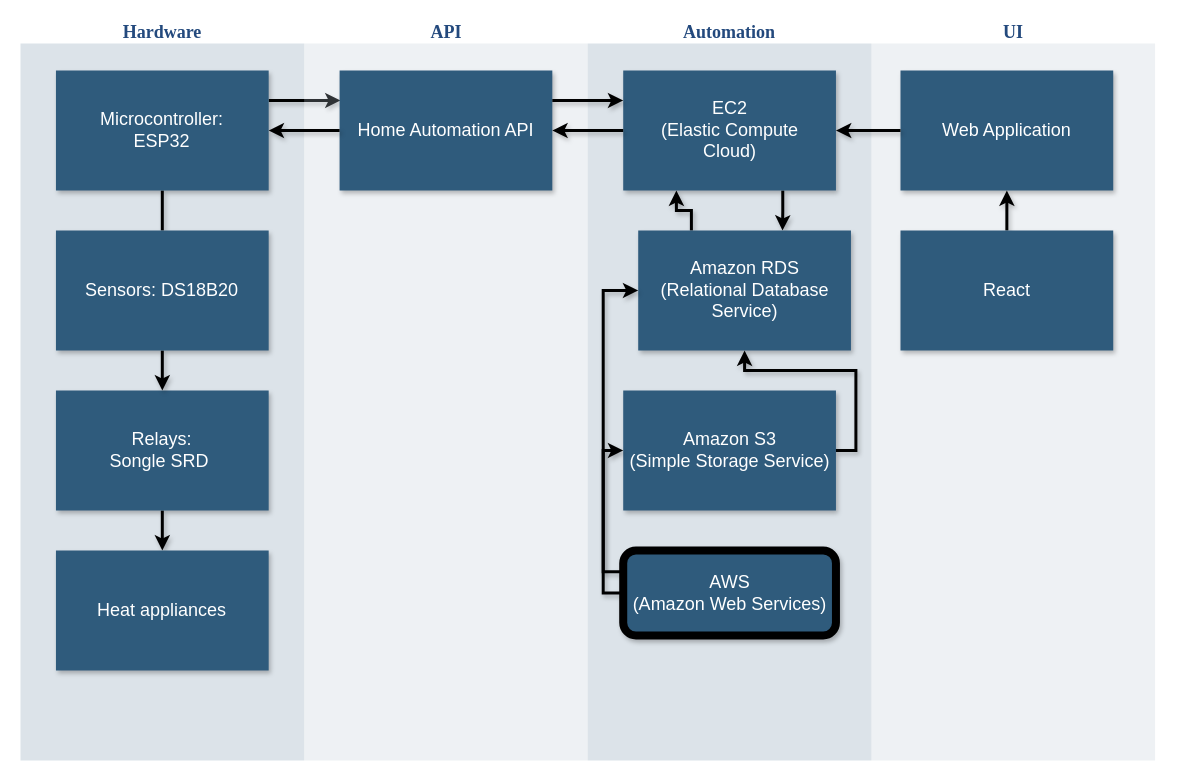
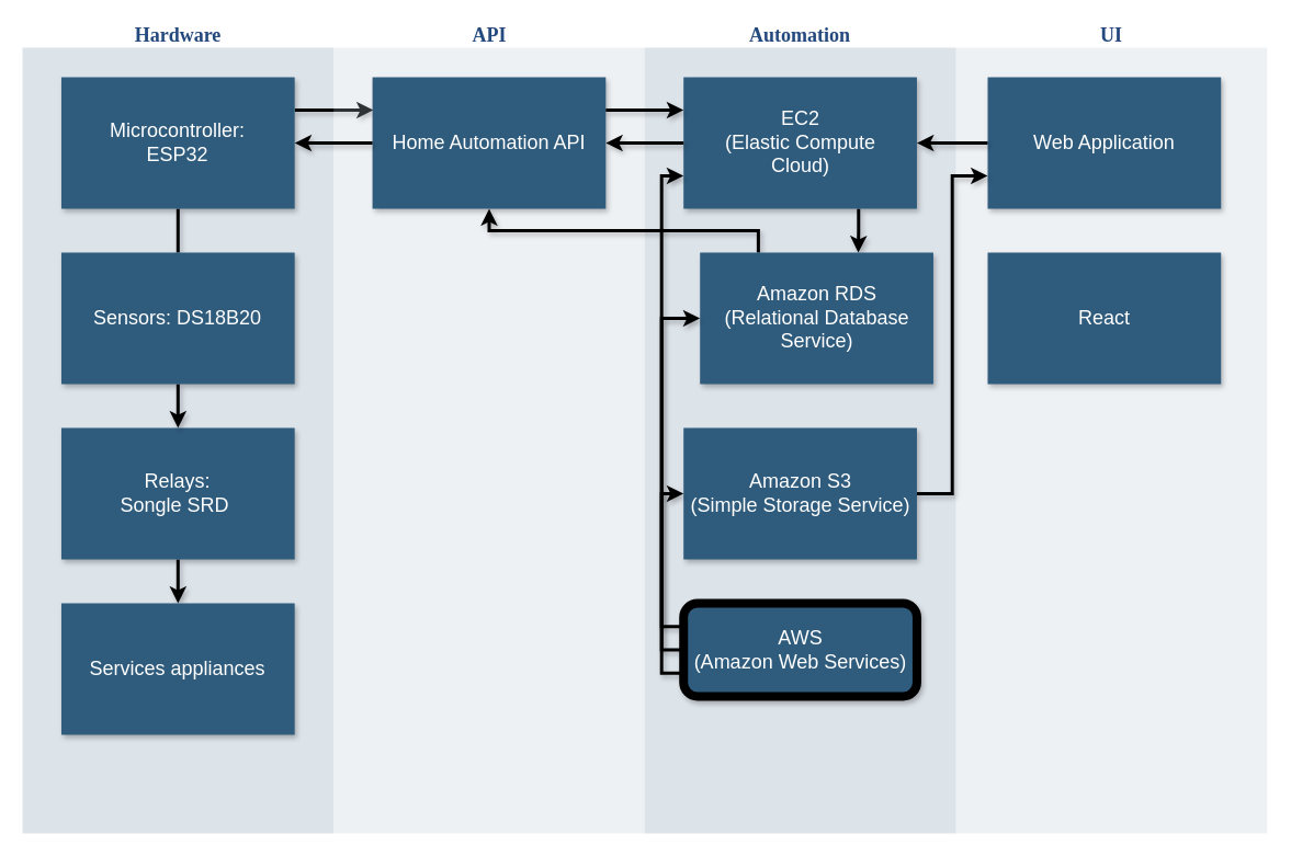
  <mxCell id="0" />
  <mxCell id="1" parent="0" />
  <mxCell id="2" value="&lt;font style=&quot;font-size: 18px;&quot; color=&quot;#23497d&quot;&gt;Hardware&lt;/font&gt;" style="swimlane;whiteSpace=wrap;fillColor=none;swimlaneFillColor=#BAC8D3;fontColor=#2F5B7C;fontFamily=Tahoma;html=1;strokeColor=none;opacity=50;shadow=0;startSize=23;" parent="1" vertex="1"><mxGeometry y="20" width="283.636" height="740" as="geometry" x="20"><mxRectangle x="20" y="20" width="80" height="23" as="alternateBounds" /></mxGeometry></mxCell>
  <mxCell id="3" style="edgeStyle=orthogonalEdgeStyle;rounded=0;orthogonalLoop=1;jettySize=auto;html=1;exitX=1;exitY=0.25;exitDx=0;exitDy=0;shadow=1;curved=0;strokeWidth=3;jumpSize=6;flowAnimation=0;" edge="1" parent="2" source="5"><mxGeometry relative="1" as="geometry"><mxPoint x="320" y="80" as="targetPoint" /></mxGeometry></mxCell>
  <mxCell id="4" style="edgeStyle=orthogonalEdgeStyle;rounded=0;orthogonalLoop=1;jettySize=auto;html=1;exitX=0.5;exitY=1;exitDx=0;exitDy=0;entryX=0.5;entryY=0;entryDx=0;entryDy=0;curved=0;strokeWidth=3;jumpSize=6;shadow=1;flowAnimation=0;endArrow=none;" edge="1" parent="2" source="5" target="10"><mxGeometry relative="1" as="geometry" /></mxCell>
  <mxCell id="5" value="&lt;font style=&quot;font-size: 18px;&quot;&gt;Microcontroller:&lt;br&gt;ESP32&lt;/font&gt;" style="whiteSpace=wrap;shadow=1;fontColor=#FFFFFF;fontFamily=Helvetica;fontStyle=0;html=1;fontSize=12;plain-purple;strokeColor=none;fillColor=#2f5b7c;gradientColor=none;spacing=6;verticalAlign=middle;" parent="2" vertex="1"><mxGeometry x="35.45" y="50" width="212.73" height="120" as="geometry" /></mxCell>
  <mxCell id="6" style="edgeStyle=orthogonalEdgeStyle;rounded=0;orthogonalLoop=1;jettySize=auto;html=1;exitX=0.5;exitY=1;exitDx=0;exitDy=0;entryX=0.5;entryY=0;entryDx=0;entryDy=0;shadow=1;curved=0;strokeWidth=3;jumpSize=6;flowAnimation=0;" edge="1" parent="2" source="7" target="8"><mxGeometry relative="1" as="geometry" /></mxCell>
  <mxCell id="7" value="&lt;font style=&quot;font-size: 18px;&quot;&gt;Relays:&lt;br&gt;Songle SRD&amp;nbsp;&lt;/font&gt;" style="whiteSpace=wrap;strokeColor=none;fillColor=#2f5b7c;shadow=1;fontColor=#FFFFFF;fontFamily=Helvetica;fontStyle=0;html=1;fontSize=12;spacing=6;verticalAlign=middle;" parent="2" vertex="1"><mxGeometry x="35.45" y="370" width="212.73" height="120" as="geometry" /></mxCell>
- <mxCell id="8" value="&lt;font style=&quot;font-size: 18px;&quot;&gt;Heat appliances&lt;/font&gt;" style="whiteSpace=wrap;strokeColor=none;fillColor=#2f5b7c;shadow=1;fontColor=#FFFFFF;fontFamily=Helvetica;fontStyle=0;html=1;fontSize=12;spacing=6;verticalAlign=middle;" parent="2" vertex="1"><mxGeometry x="35.45" y="530" width="212.73" height="120" as="geometry" /></mxCell>
+ <mxCell id="8" value="&lt;font style=&quot;font-size: 18px;&quot;&gt;Services appliances&lt;/font&gt;" style="whiteSpace=wrap;strokeColor=none;fillColor=#2f5b7c;shadow=1;fontColor=#FFFFFF;fontFamily=Helvetica;fontStyle=0;html=1;fontSize=12;spacing=6;verticalAlign=middle;" parent="2" vertex="1"><mxGeometry x="35.45" y="530" width="212.73" height="120" as="geometry" /></mxCell>
  <mxCell id="9" style="edgeStyle=orthogonalEdgeStyle;rounded=0;orthogonalLoop=1;jettySize=auto;html=1;exitX=0.5;exitY=1;exitDx=0;exitDy=0;entryX=0.5;entryY=0;entryDx=0;entryDy=0;curved=0;strokeWidth=3;jumpSize=6;shadow=1;flowAnimation=0;" edge="1" parent="2" source="10" target="7"><mxGeometry relative="1" as="geometry" /></mxCell>
  <mxCell id="10" value="&lt;font style=&quot;font-size: 18px;&quot;&gt;Sensors: DS18B20&lt;/font&gt;" style="whiteSpace=wrap;shadow=1;fontColor=#FFFFFF;fontFamily=Helvetica;fontStyle=0;html=1;fontSize=12;plain-purple;strokeColor=none;fillColor=#2f5b7c;gradientColor=none;spacing=6;verticalAlign=middle;" vertex="1" parent="2"><mxGeometry x="35.45" y="210" width="212.73" height="120" as="geometry" /></mxCell>
  <mxCell id="11" value="&lt;font style=&quot;font-size: 18px;&quot; color=&quot;#23497d&quot;&gt;API&lt;/font&gt;" style="swimlane;whiteSpace=wrap;fillColor=none;swimlaneFillColor=#BAC8D3;fontColor=#2F5B7C;fontFamily=Tahoma;html=1;strokeColor=none;opacity=25;startSize=23;shadow=0;" parent="1" vertex="1"><mxGeometry x="303.636" y="20" width="283.636" height="740" as="geometry"><mxRectangle x="20" y="20" width="80" height="23" as="alternateBounds" /></mxGeometry></mxCell>
  <mxCell id="12" value="&lt;font style=&quot;font-size: 18px;&quot;&gt;Home Automation API&lt;/font&gt;" style="whiteSpace=wrap;shadow=1;fontColor=#FFFFFF;fontFamily=Helvetica;fontStyle=0;html=1;fontSize=12;plain-purple;strokeColor=none;fillColor=#2f5b7c;gradientColor=none;spacing=6;verticalAlign=middle;" parent="11" vertex="1"><mxGeometry x="35.45" y="50" width="212.73" height="120" as="geometry" /></mxCell>
  <mxCell id="13" value="&lt;font style=&quot;font-size: 18px;&quot; color=&quot;#23497d&quot;&gt;Automation&lt;/font&gt;" style="swimlane;whiteSpace=wrap;fillColor=none;swimlaneFillColor=#BAC8D3;fontColor=#2F5B7C;fontFamily=Tahoma;html=1;strokeColor=none;opacity=50;shadow=0;startSize=23;" parent="1" vertex="1"><mxGeometry x="587.273" y="20" width="283.636" height="740" as="geometry"><mxRectangle x="20" y="20" width="80" height="23" as="alternateBounds" /></mxGeometry></mxCell>
  <mxCell id="14" style="edgeStyle=orthogonalEdgeStyle;rounded=0;orthogonalLoop=1;jettySize=auto;html=1;exitX=0.75;exitY=1;exitDx=0;exitDy=0;curved=0;strokeWidth=3;jumpSize=6;shadow=1;flowAnimation=0;" edge="1" parent="13" source="15"><mxGeometry relative="1" as="geometry"><mxPoint x="194.727" y="210" as="targetPoint" /></mxGeometry></mxCell>
  <mxCell id="15" value="&lt;font style=&quot;font-size: 18px;&quot;&gt;EC2&lt;br&gt;(Elastic Compute&lt;br&gt;Cloud)&lt;/font&gt;" style="whiteSpace=wrap;strokeColor=none;fillColor=#2f5b7c;shadow=1;fontColor=#FFFFFF;fontFamily=Helvetica;fontStyle=0;html=1;fontSize=12;spacing=6;verticalAlign=middle;" parent="13" vertex="1"><mxGeometry x="35.45" y="50" width="212.73" height="120" as="geometry" /></mxCell>
  <mxCell id="16" value="&lt;font style=&quot;font-size: 18px;&quot;&gt;Amazon S3&lt;br&gt;(Simple Storage Service)&lt;/font&gt;" style="whiteSpace=wrap;strokeColor=none;fillColor=#2f5b7c;shadow=1;fontColor=#FFFFFF;fontFamily=Helvetica;fontStyle=0;html=1;fontSize=12;spacing=6;verticalAlign=middle;" vertex="1" parent="13"><mxGeometry x="35.45" y="370" width="212.73" height="120" as="geometry" /></mxCell>
- <mxCell id="17" style="edgeStyle=orthogonalEdgeStyle;rounded=0;orthogonalLoop=1;jettySize=auto;html=1;exitX=0.25;exitY=0;exitDx=0;exitDy=0;entryX=0.25;entryY=1;entryDx=0;entryDy=0;curved=0;strokeWidth=3;jumpSize=6;shadow=1;flowAnimation=0;" edge="1" parent="13" source="18" target="15"><mxGeometry relative="1" as="geometry" /></mxCell>
+ <mxCell id="17" style="edgeStyle=orthogonalEdgeStyle;rounded=0;orthogonalLoop=1;jettySize=auto;html=1;exitX=0.25;exitY=0;exitDx=0;exitDy=0;curved=0;strokeWidth=3;jumpSize=6;shadow=1;flowAnimation=0;" edge="1" parent="13" source="18" target="12"><mxGeometry relative="1" as="geometry" /></mxCell>
  <mxCell id="18" value="&lt;font style=&quot;font-size: 18px;&quot;&gt;Amazon RDS&lt;br&gt;(Relational Database Service)&lt;/font&gt;" style="whiteSpace=wrap;strokeColor=none;fillColor=#2f5b7c;shadow=1;fontColor=#FFFFFF;fontFamily=Helvetica;fontStyle=0;html=1;fontSize=12;spacing=6;verticalAlign=middle;" vertex="1" parent="13"><mxGeometry x="50.45" y="210" width="212.73" height="120" as="geometry" /></mxCell>
  <mxCell id="19" style="edgeStyle=orthogonalEdgeStyle;rounded=0;orthogonalLoop=1;jettySize=auto;html=1;exitX=0;exitY=0.25;exitDx=0;exitDy=0;entryX=0;entryY=0.5;entryDx=0;entryDy=0;curved=0;strokeWidth=3;jumpSize=6;shadow=1;flowAnimation=0;" edge="1" parent="13" source="22" target="18"><mxGeometry relative="1" as="geometry" /></mxCell>
+ <mxCell id="20" style="edgeStyle=orthogonalEdgeStyle;rounded=0;orthogonalLoop=1;jettySize=auto;html=1;exitX=0;exitY=0.75;exitDx=0;exitDy=0;entryX=0;entryY=0.75;entryDx=0;entryDy=0;curved=0;strokeWidth=3;jumpSize=6;shadow=1;flowAnimation=0;" edge="1" parent="13" source="22" target="15"><mxGeometry relative="1" as="geometry" /></mxCell>
  <mxCell id="21" style="edgeStyle=orthogonalEdgeStyle;rounded=0;orthogonalLoop=1;jettySize=auto;html=1;exitX=0;exitY=0.5;exitDx=0;exitDy=0;entryX=0;entryY=0.5;entryDx=0;entryDy=0;curved=0;strokeWidth=3;jumpSize=6;shadow=1;flowAnimation=0;" edge="1" parent="13" source="22" target="16"><mxGeometry relative="1" as="geometry" /></mxCell>
  <mxCell id="22" value="&lt;font style=&quot;font-size: 18px;&quot;&gt;AWS&lt;br&gt;(Amazon Web Services)&lt;/font&gt;" style="whiteSpace=wrap;strokeColor=default;fillColor=#2f5b7c;shadow=1;fontColor=#FFFFFF;fontFamily=Helvetica;fontStyle=0;html=1;fontSize=12;spacing=6;verticalAlign=middle;rounded=1;gradientColor=none;glass=0;perimeterSpacing=0;strokeWidth=8;" vertex="1" parent="13"><mxGeometry x="35.45" y="530" width="212.73" height="85" as="geometry" /></mxCell>
  <mxCell id="23" value="&lt;font style=&quot;font-size: 18px;&quot; color=&quot;#23497d&quot;&gt;UI&lt;/font&gt;" style="swimlane;whiteSpace=wrap;fillColor=none;swimlaneFillColor=#BAC8D3;fontColor=#2F5B7C;fontFamily=Tahoma;html=1;strokeColor=none;opacity=25;shadow=0;startSize=23;" parent="1" vertex="1"><mxGeometry x="870.909" y="20" width="283.636" height="740" as="geometry"><mxRectangle x="20" y="20" width="80" height="23" as="alternateBounds" /></mxGeometry></mxCell>
  <mxCell id="24" value="&lt;font style=&quot;font-size: 18px;&quot;&gt;Web Application&lt;/font&gt;" style="whiteSpace=wrap;strokeColor=none;fillColor=#2f5b7c;shadow=1;fontColor=#FFFFFF;fontFamily=Helvetica;fontStyle=0;html=1;fontSize=12;spacing=6;verticalAlign=middle;" parent="23" vertex="1"><mxGeometry x="29.09" y="50" width="212.73" height="120" as="geometry" /></mxCell>
- <mxCell id="25" style="edgeStyle=orthogonalEdgeStyle;rounded=0;orthogonalLoop=1;jettySize=auto;html=1;exitX=0.5;exitY=0;exitDx=0;exitDy=0;entryX=0.5;entryY=1;entryDx=0;entryDy=0;shadow=1;curved=0;strokeWidth=3;jumpSize=6;flowAnimation=0;" edge="1" parent="23" source="26" target="24"><mxGeometry relative="1" as="geometry" /></mxCell>
  <mxCell id="26" value="&lt;font style=&quot;font-size: 18px;&quot;&gt;React&lt;/font&gt;" style="whiteSpace=wrap;strokeColor=none;fillColor=#2f5b7c;shadow=1;fontColor=#FFFFFF;fontFamily=Helvetica;fontStyle=0;html=1;fontSize=12;spacing=6;verticalAlign=middle;" vertex="1" parent="23"><mxGeometry x="29.09" y="210" width="212.73" height="120" as="geometry" /></mxCell>
  <mxCell id="27" style="edgeStyle=orthogonalEdgeStyle;rounded=0;orthogonalLoop=1;jettySize=auto;html=1;exitX=1;exitY=0.25;exitDx=0;exitDy=0;entryX=0;entryY=0.25;entryDx=0;entryDy=0;shadow=1;curved=0;strokeWidth=3;jumpSize=6;flowAnimation=0;" edge="1" parent="1" source="12" target="15"><mxGeometry relative="1" as="geometry" /></mxCell>
  <mxCell id="28" style="edgeStyle=orthogonalEdgeStyle;rounded=0;orthogonalLoop=1;jettySize=auto;html=1;exitX=0;exitY=0.5;exitDx=0;exitDy=0;entryX=1;entryY=0.5;entryDx=0;entryDy=0;curved=0;strokeWidth=3;jumpSize=6;shadow=1;flowAnimation=0;" edge="1" parent="1" source="24" target="15"><mxGeometry relative="1" as="geometry" /></mxCell>
- <mxCell id="29" style="edgeStyle=orthogonalEdgeStyle;rounded=0;orthogonalLoop=1;jettySize=auto;html=1;exitX=1;exitY=0.5;exitDx=0;exitDy=0;curved=0;strokeWidth=3;jumpSize=6;shadow=1;flowAnimation=0;" edge="1" parent="1" source="16" target="18"><mxGeometry relative="1" as="geometry" /></mxCell>
+ <mxCell id="29" style="edgeStyle=orthogonalEdgeStyle;rounded=0;orthogonalLoop=1;jettySize=auto;html=1;exitX=1;exitY=0.5;exitDx=0;exitDy=0;entryX=0;entryY=0.75;entryDx=0;entryDy=0;curved=0;strokeWidth=3;jumpSize=6;shadow=1;flowAnimation=0;" edge="1" parent="1" source="16" target="24"><mxGeometry relative="1" as="geometry" /></mxCell>
  <mxCell id="30" style="edgeStyle=orthogonalEdgeStyle;rounded=0;orthogonalLoop=1;jettySize=auto;html=1;exitX=0;exitY=0.5;exitDx=0;exitDy=0;entryX=1;entryY=0.5;entryDx=0;entryDy=0;curved=0;strokeWidth=3;jumpSize=6;shadow=1;flowAnimation=0;" edge="1" parent="1" source="15" target="12"><mxGeometry relative="1" as="geometry" /></mxCell>
  <mxCell id="31" style="edgeStyle=orthogonalEdgeStyle;rounded=0;orthogonalLoop=1;jettySize=auto;html=1;exitX=0;exitY=0.5;exitDx=0;exitDy=0;curved=0;strokeWidth=3;jumpSize=6;shadow=1;flowAnimation=0;" edge="1" parent="1" source="12" target="5"><mxGeometry relative="1" as="geometry" /></mxCell>
